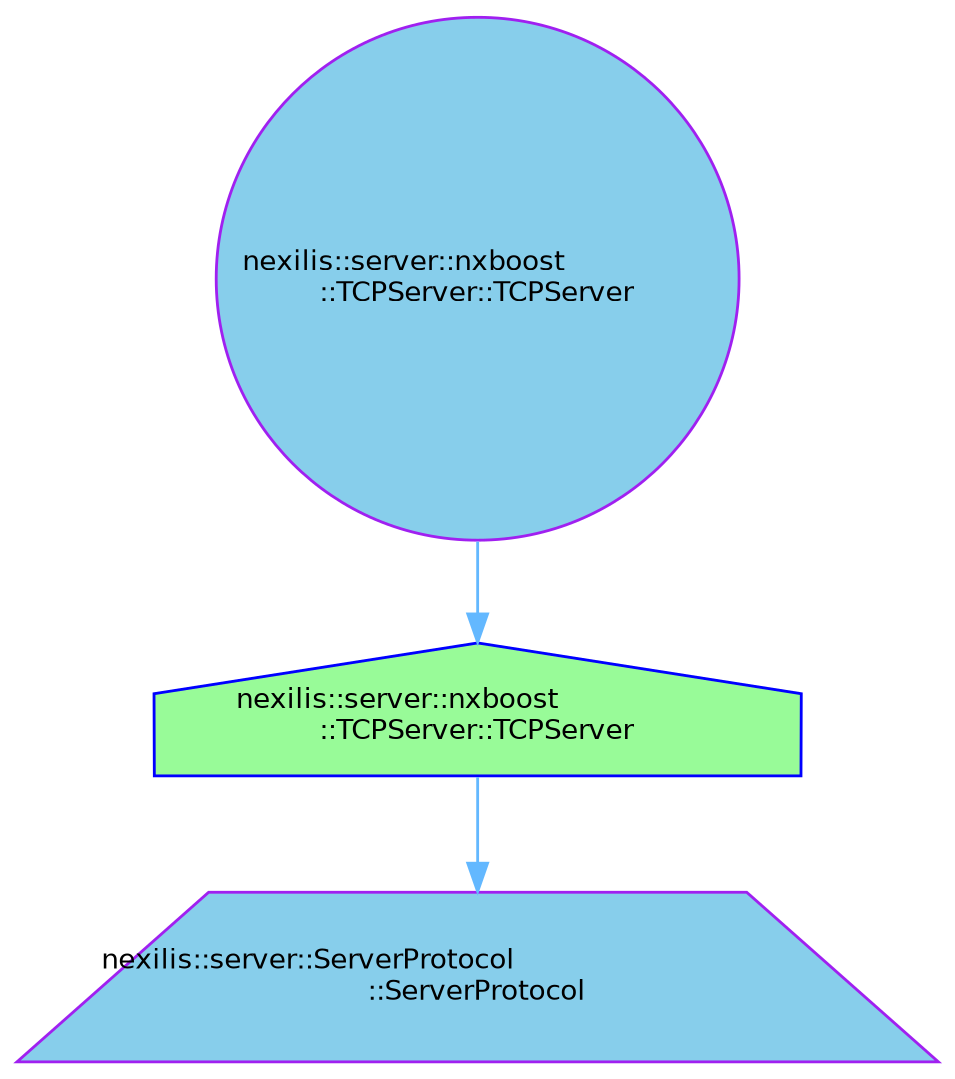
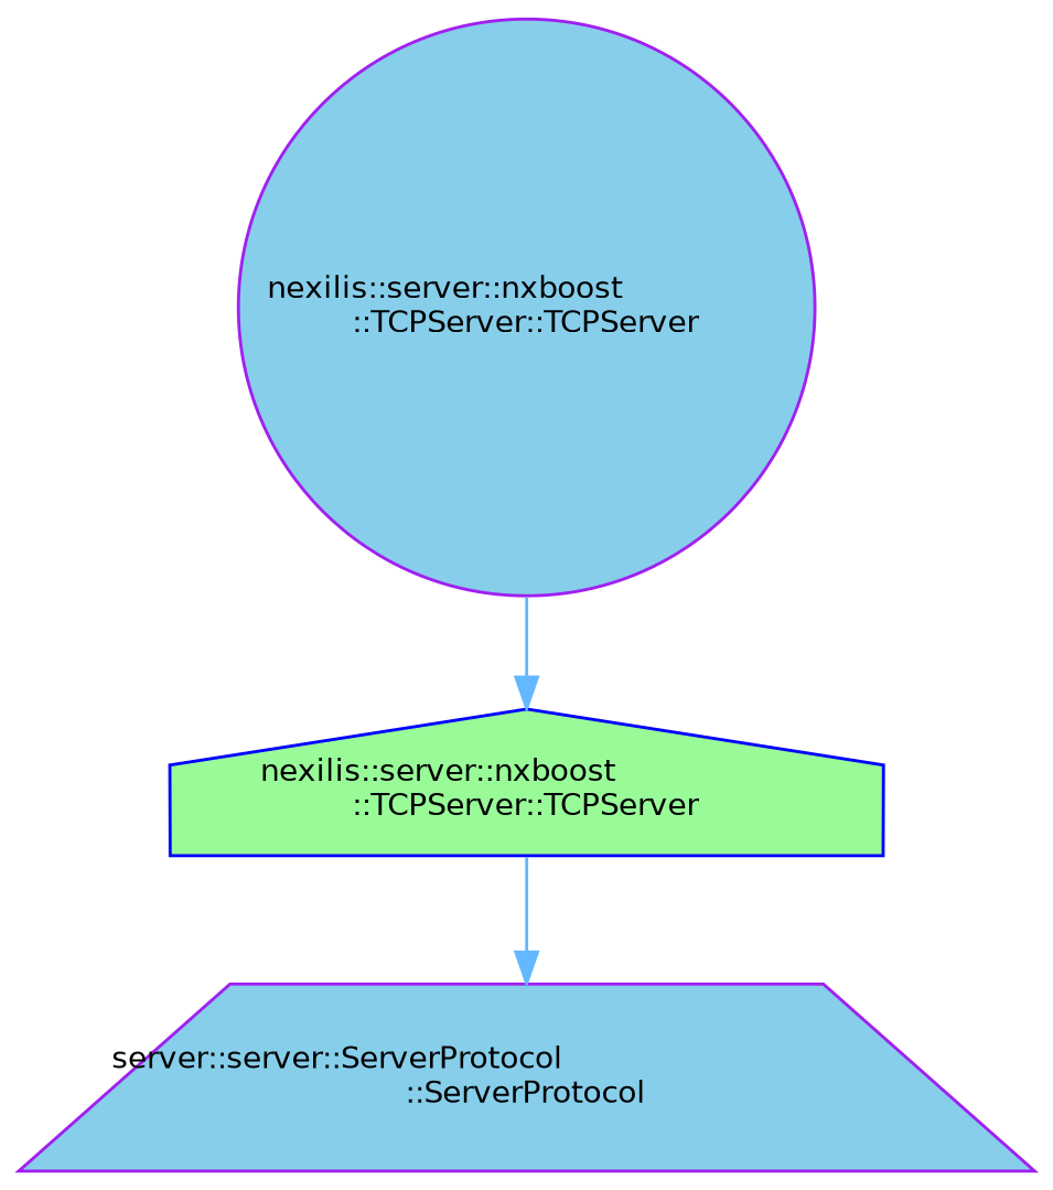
  digraph {
    rankdir=TB
    node [color=purple fillcolor=skyblue fontname=Helvetica fontsize=10 style=filled]
    edge [color=steelblue1 fontname=Helvetica fontsize=10 labelfontname=Helvetica labelfontsize=10 style=solid]
    n1 [fontcolor=black height=0.2 label="nexilis::server::nxboost\l::TCPServer::TCPServer" shape=circle width=0.4]
    n2 [color=blue fillcolor=palegreen height=0.2 label="nexilis::server::nxboost\l::TCPServer::TCPServer" shape=house width=0.4]
-   n3 [height=0.2 label="nexilis::server::ServerProtocol\l::ServerProtocol" shape=trapezium width=0.4]
+   n3 [height=0.2 label="server::server::ServerProtocol\l::ServerProtocol" shape=trapezium width=0.4]
    n1 -> n2
    n2 -> n3
  }
